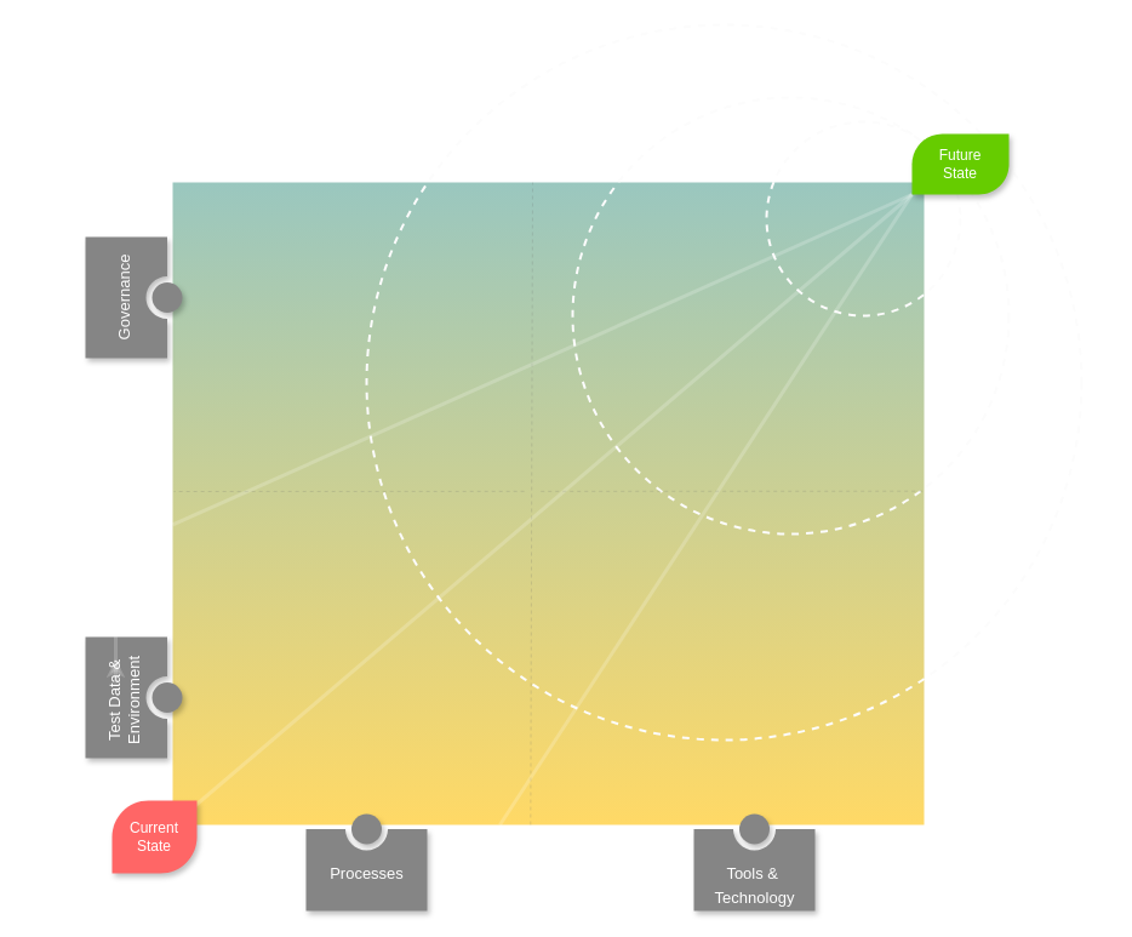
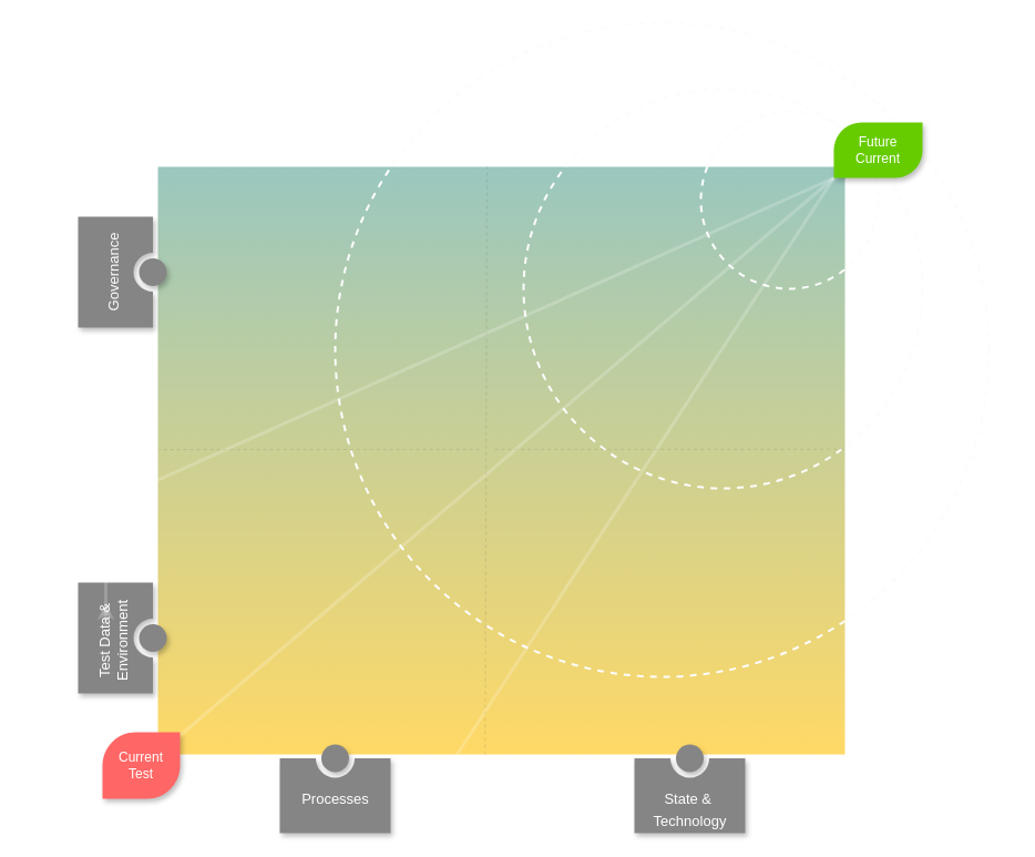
  <mxCell id="0" />
  <mxCell id="1" parent="0" />
  <mxCell id="2" value="" style="rounded=0;whiteSpace=wrap;html=1;fillColor=#9AC7BF;gradientColor=#FFD966;gradientDirection=south;strokeColor=none;glass=0;shadow=0;comic=0;" vertex="1" parent="1"><mxGeometry x="142" y="150" width="620" height="530" as="geometry" /></mxCell>
  <mxCell id="3" value="" style="endArrow=none;html=1;strokeColor=#696969;exitX=0.465;exitY=1;exitDx=0;exitDy=0;exitPerimeter=0;dashed=1;shadow=0;comic=0;jumpSize=12;jumpStyle=gap;opacity=20;" edge="1" parent="1"><mxGeometry width="50" height="50" relative="1" as="geometry"><mxPoint x="437.3" y="680" as="sourcePoint" /><mxPoint x="439" y="150" as="targetPoint" /><Array as="points" /></mxGeometry></mxCell>
  <mxCell id="4" value="" style="ellipse;whiteSpace=wrap;html=1;aspect=fixed;dashed=1;fillColor=none;strokeColor=#FCFCFC;strokeWidth=2;" vertex="1" parent="1"><mxGeometry x="632" y="100" width="160" height="160" as="geometry" /></mxCell>
  <mxCell id="5" value="" style="ellipse;whiteSpace=wrap;html=1;aspect=fixed;dashed=1;fillColor=none;strokeColor=#FCFCFC;strokeWidth=2;" vertex="1" parent="1"><mxGeometry x="302" y="20" width="590" height="590" as="geometry" /></mxCell>
  <mxCell id="6" value="" style="ellipse;whiteSpace=wrap;html=1;aspect=fixed;dashed=1;fillColor=none;strokeColor=#FCFCFC;strokeWidth=2;" vertex="1" parent="1"><mxGeometry x="472" y="80" width="360" height="360" as="geometry" /></mxCell>
  <mxCell id="7" value="" style="edgeStyle=orthogonalEdgeStyle;rounded=0;orthogonalLoop=1;jettySize=auto;html=1;strokeColor=#FFFFFF;" edge="1" parent="1" source="8"><mxGeometry relative="1" as="geometry"><mxPoint x="912" y="145" as="targetPoint" /></mxGeometry></mxCell>
- <mxCell id="8" value="Future&lt;br&gt;State" style="shape=mxgraph.basic.diag_round_rect;dx=37;html=1;fillColor=#66CC00;strokeColor=none;shadow=1;fontSize=12;fontColor=#FFFFFF;align=center;fontStyle=0;whiteSpace=wrap;strokeWidth=8;dashed=1;" vertex="1" parent="1"><mxGeometry x="752" y="110" width="80" height="50" as="geometry" /></mxCell>
+ <mxCell id="8" value="Future&lt;br&gt;Current" style="shape=mxgraph.basic.diag_round_rect;dx=37;html=1;fillColor=#66CC00;strokeColor=none;shadow=1;fontSize=12;fontColor=#FFFFFF;align=center;fontStyle=0;whiteSpace=wrap;strokeWidth=8;dashed=1;" vertex="1" parent="1"><mxGeometry x="752" y="110" width="80" height="50" as="geometry" /></mxCell>
  <mxCell id="9" value="&lt;font style=&quot;font-weight: normal ; font-size: 13px&quot;&gt;Processes&lt;/font&gt;" style="verticalLabelPosition=middle;verticalAlign=top;html=1;shape=mxgraph.infographic.numberedEntryVert;dy=25;strokeColor=none;fontSize=17;fontColor=#FFFFFF;align=center;labelPosition=center;spacingTop=32;fontStyle=1;fillColor=#858585;dashed=1;shadow=1;" vertex="1" parent="1"><mxGeometry x="252" y="671" width="100" height="80" as="geometry" /></mxCell>
- <mxCell id="10" value="&lt;font style=&quot;font-weight: normal ; font-size: 13px&quot;&gt;Tools &amp;amp;&amp;nbsp;&lt;br&gt;Technology&lt;br&gt;&lt;/font&gt;" style="verticalLabelPosition=middle;verticalAlign=top;html=1;shape=mxgraph.infographic.numberedEntryVert;dy=25;strokeColor=none;fontSize=17;fontColor=#FFFFFF;align=center;labelPosition=center;spacingTop=32;fontStyle=1;fillColor=#858585;dashed=1;shadow=1;" vertex="1" parent="1"><mxGeometry x="572" y="671" width="100" height="80" as="geometry" /></mxCell>
+ <mxCell id="10" value="&lt;font style=&quot;font-weight: normal ; font-size: 13px&quot;&gt;State &amp;amp;&amp;nbsp;&lt;br&gt;Technology&lt;br&gt;&lt;/font&gt;" style="verticalLabelPosition=middle;verticalAlign=top;html=1;shape=mxgraph.infographic.numberedEntryVert;dy=25;strokeColor=none;fontSize=17;fontColor=#FFFFFF;align=center;labelPosition=center;spacingTop=32;fontStyle=1;fillColor=#858585;dashed=1;shadow=1;" vertex="1" parent="1"><mxGeometry x="572" y="671" width="100" height="80" as="geometry" /></mxCell>
  <mxCell id="11" value="&lt;font style=&quot;font-weight: normal ; font-size: 13px&quot;&gt;&lt;br&gt;&lt;/font&gt;" style="verticalLabelPosition=middle;verticalAlign=top;html=1;shape=mxgraph.infographic.numberedEntryVert;dy=25;strokeColor=none;fontSize=17;fontColor=#FFFFFF;align=center;labelPosition=center;spacingTop=32;fontStyle=1;fillColor=#858585;dashed=1;rotation=90;shadow=1;" vertex="1" parent="1"><mxGeometry x="60" y="535" width="100" height="80" as="geometry" /></mxCell>
  <mxCell id="12" value="&lt;font style=&quot;font-weight: normal ; font-size: 13px&quot;&gt;&lt;br&gt;&lt;/font&gt;" style="verticalLabelPosition=middle;verticalAlign=top;html=1;shape=mxgraph.infographic.numberedEntryVert;dy=25;strokeColor=none;fontSize=17;fontColor=#FFFFFF;align=center;labelPosition=center;spacingTop=32;fontStyle=1;fillColor=#858585;dashed=1;rotation=90;shadow=1;" vertex="1" parent="1"><mxGeometry x="60" y="205" width="100" height="80" as="geometry" /></mxCell>
  <mxCell id="13" value="" style="endArrow=none;html=1;strokeColor=#696969;dashed=1;shadow=0;comic=0;jumpSize=12;jumpStyle=gap;opacity=20;exitX=0.802;exitY=0.902;exitDx=0;exitDy=0;exitPerimeter=0;" edge="1" parent="1" source="6"><mxGeometry width="50" height="50" relative="1" as="geometry"><mxPoint x="762" y="425" as="sourcePoint" /><mxPoint x="143" y="405" as="targetPoint" /><Array as="points" /></mxGeometry></mxCell>
  <mxCell id="14" value="" style="endArrow=none;html=1;strokeColor=#FFFFFF;shadow=0;comic=0;jumpSize=12;jumpStyle=none;opacity=20;entryX=0;entryY=1;entryDx=0;entryDy=0;strokeWidth=3;" edge="1" parent="1" target="2"><mxGeometry width="50" height="50" relative="1" as="geometry"><mxPoint x="752" y="160" as="sourcePoint" /><mxPoint x="153" y="415" as="targetPoint" /><Array as="points" /></mxGeometry></mxCell>
  <mxCell id="15" value="" style="endArrow=none;html=1;strokeColor=#FFFFFF;shadow=0;comic=0;jumpSize=12;jumpStyle=none;opacity=20;strokeWidth=3;exitX=0;exitY=1;exitDx=0;exitDy=0;exitPerimeter=0;" edge="1" parent="1" source="8"><mxGeometry width="50" height="50" relative="1" as="geometry"><mxPoint x="762" y="170" as="sourcePoint" /><mxPoint x="412" y="680" as="targetPoint" /><Array as="points" /></mxGeometry></mxCell>
  <mxCell id="16" value="" style="endArrow=none;html=1;strokeColor=#FFFFFF;shadow=0;comic=0;jumpSize=12;jumpStyle=none;opacity=20;strokeWidth=3;exitX=0;exitY=1;exitDx=0;exitDy=0;exitPerimeter=0;entryX=0;entryY=0.533;entryDx=0;entryDy=0;entryPerimeter=0;" edge="1" parent="1" source="8" target="2"><mxGeometry width="50" height="50" relative="1" as="geometry"><mxPoint x="762" y="170" as="sourcePoint" /><mxPoint x="422" y="690" as="targetPoint" /><Array as="points" /></mxGeometry></mxCell>
- <mxCell id="17" value="&lt;font color=&quot;#ffffff&quot;&gt;Current&lt;br&gt;State&lt;/font&gt;" style="shape=mxgraph.basic.diag_round_rect;dx=37;flipH=1;flipV=1;html=1;fillColor=#FF6666;strokeColor=none;shadow=1;fontSize=12;align=center;fontStyle=0;whiteSpace=wrap;strokeWidth=8;dashed=1;" vertex="1" parent="1"><mxGeometry x="92" y="660" width="70" height="60" as="geometry" /></mxCell>
+ <mxCell id="17" value="&lt;font color=&quot;#ffffff&quot;&gt;Current&lt;br&gt;Test&lt;/font&gt;" style="shape=mxgraph.basic.diag_round_rect;dx=37;flipH=1;flipV=1;html=1;fillColor=#FF6666;strokeColor=none;shadow=1;fontSize=12;align=center;fontStyle=0;whiteSpace=wrap;strokeWidth=8;dashed=1;" vertex="1" parent="1"><mxGeometry x="92" y="660" width="70" height="60" as="geometry" /></mxCell>
  <mxCell id="18" value="&lt;font color=&quot;#fcfcfc&quot; style=&quot;font-size: 13px&quot;&gt;Governance&lt;/font&gt;" style="text;html=1;strokeColor=none;fillColor=none;align=center;verticalAlign=middle;whiteSpace=wrap;rounded=0;shadow=0;glass=0;dashed=1;comic=0;rotation=-90;" vertex="1" parent="1"><mxGeometry x="82" y="235" width="40" height="20" as="geometry" /></mxCell>
  <mxCell id="19" value="" style="edgeStyle=orthogonalEdgeStyle;rounded=0;comic=0;jumpStyle=none;jumpSize=12;orthogonalLoop=1;jettySize=auto;html=1;shadow=0;strokeColor=#FFFFFF;strokeWidth=3;opacity=20;" edge="1" parent="1" source="20" target="21"><mxGeometry relative="1" as="geometry" /></mxCell>
  <mxCell id="20" value="&lt;font color=&quot;#ffffff&quot; style=&quot;font-size: 13px&quot;&gt;Test Data &amp;amp;&lt;br&gt;Environment&lt;/font&gt;" style="text;html=1;align=center;rotation=-90;" vertex="1" parent="1"><mxGeometry x="20" y="563" width="150" height="30" as="geometry" /></mxCell>
  <mxCell id="21" value="&lt;font color=&quot;#ffffff&quot; style=&quot;font-size: 13px&quot;&gt;Test Data &amp;amp;&lt;br&gt;Environment&lt;/font&gt;" style="text;html=1;align=center;rotation=-90;" vertex="1" parent="1"><mxGeometry x="20" y="453" width="150" height="30" as="geometry" /></mxCell>
